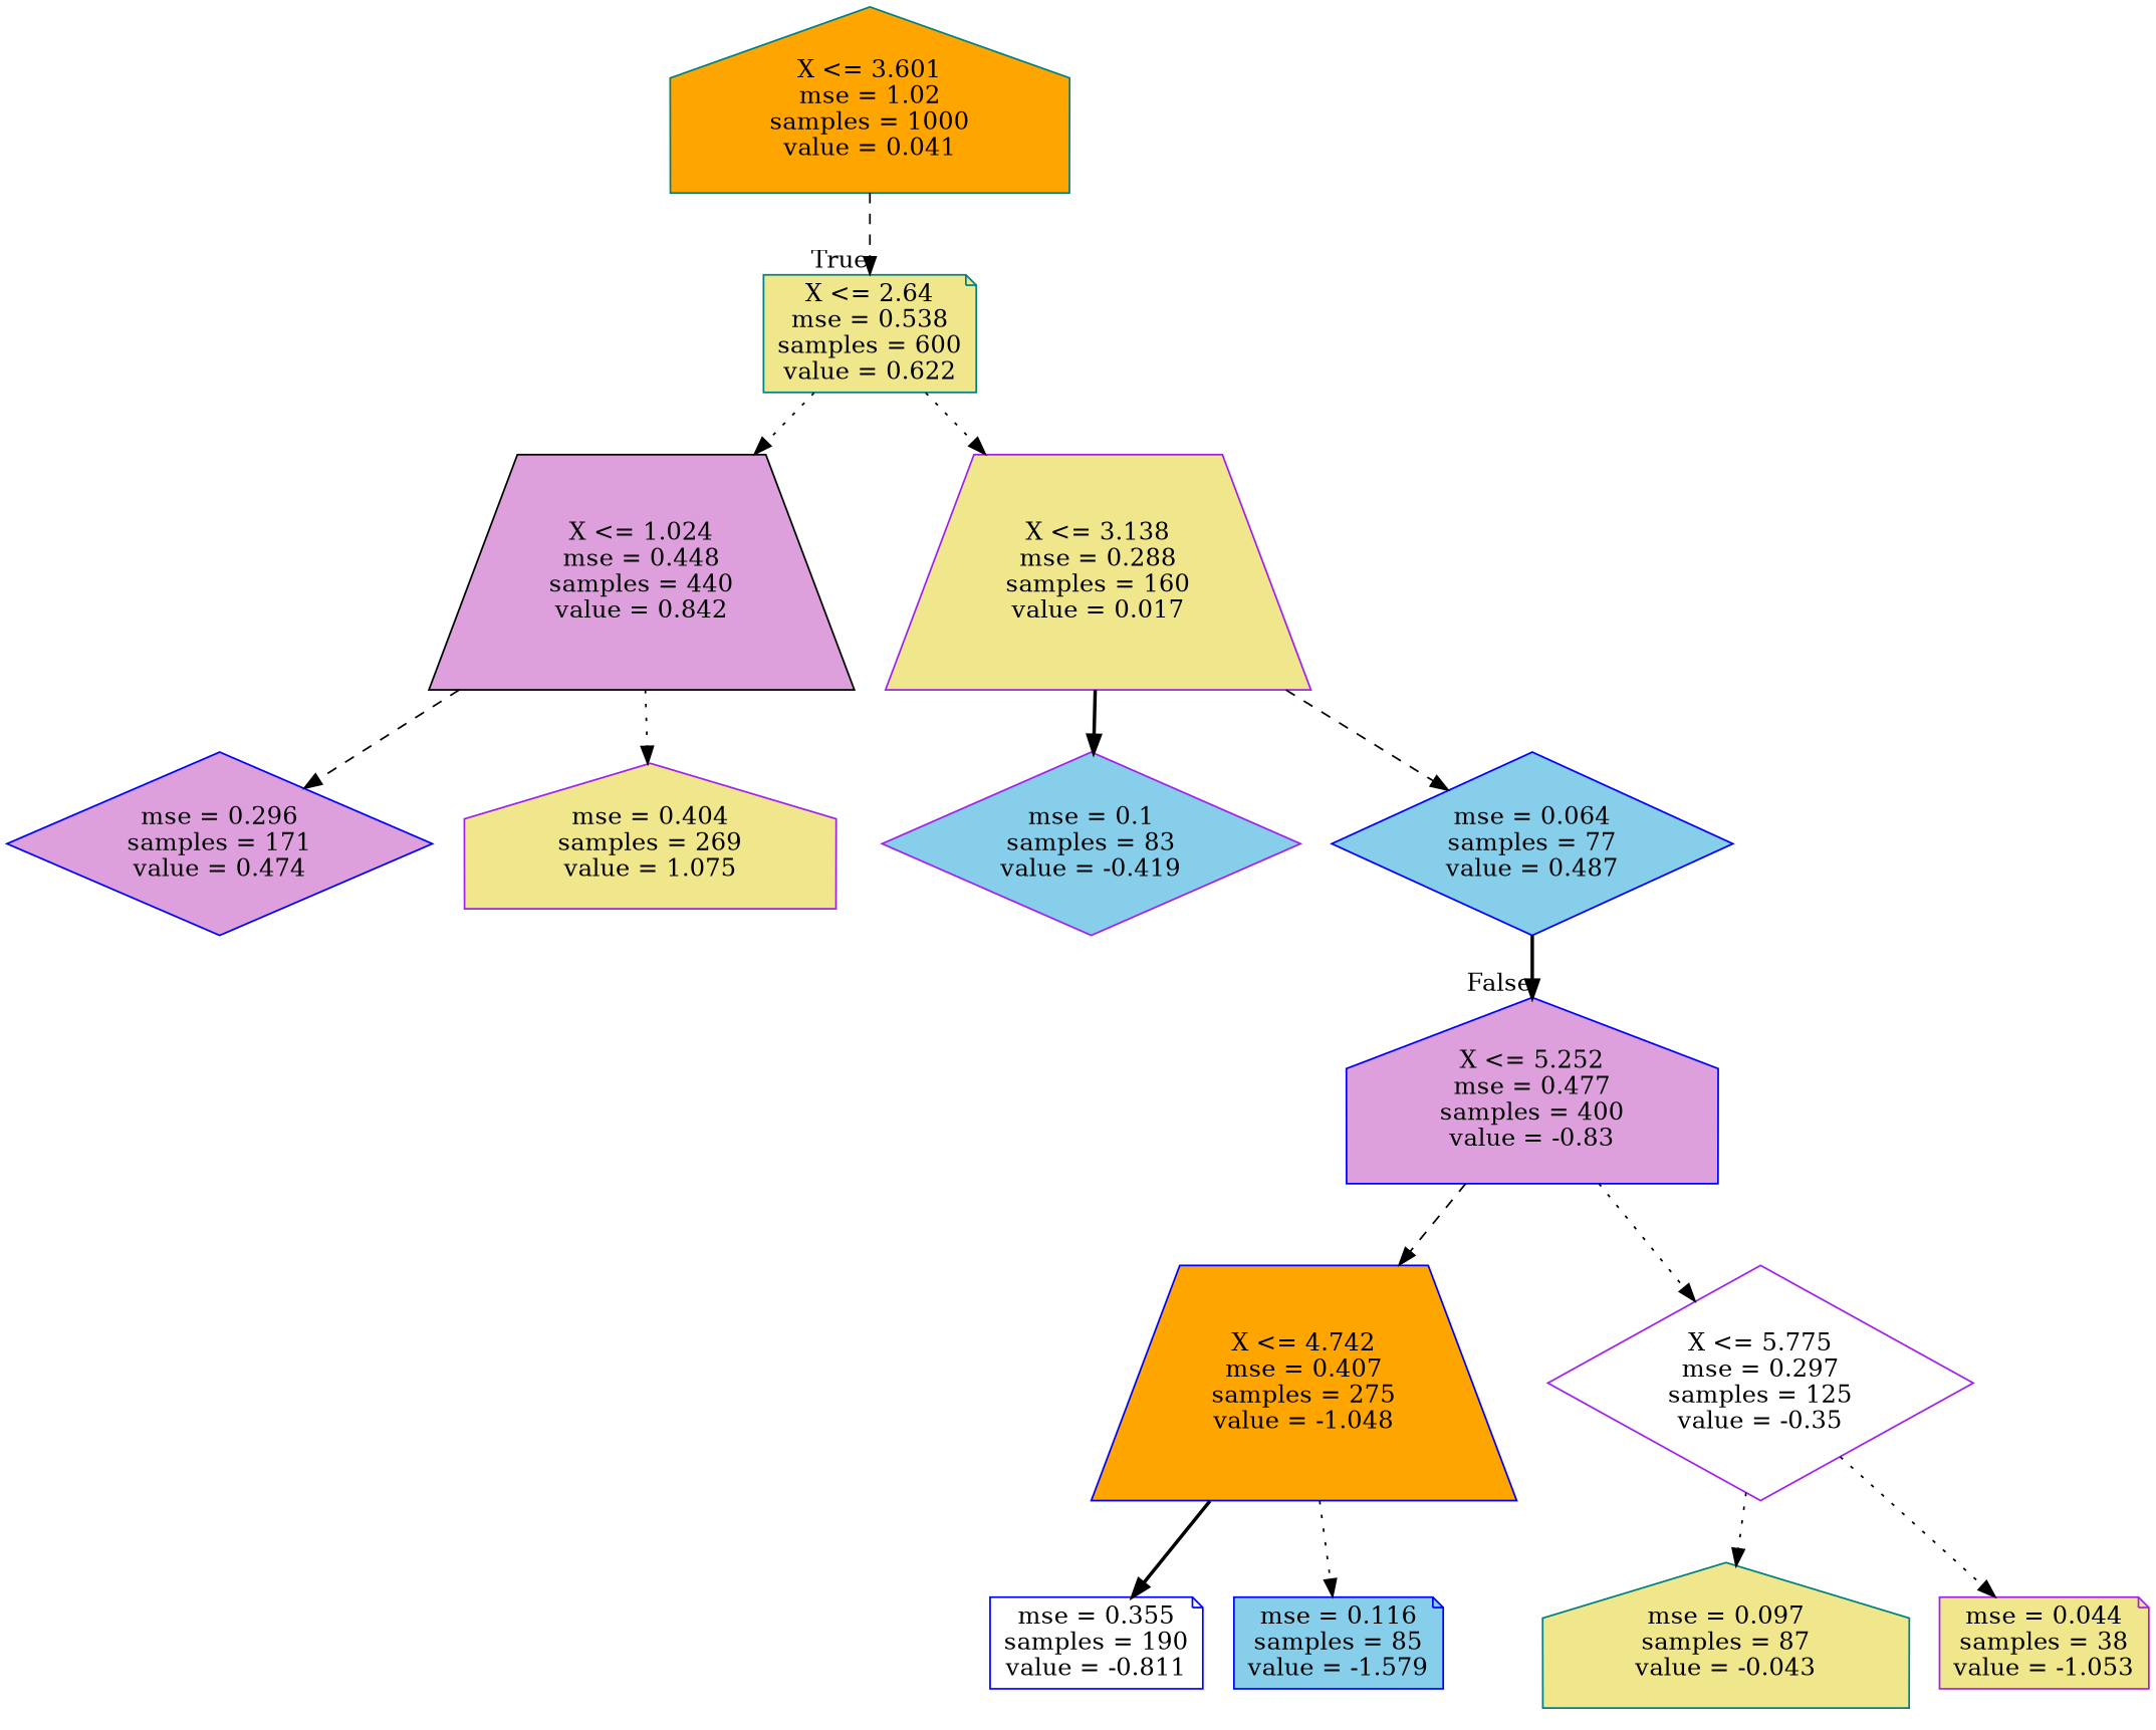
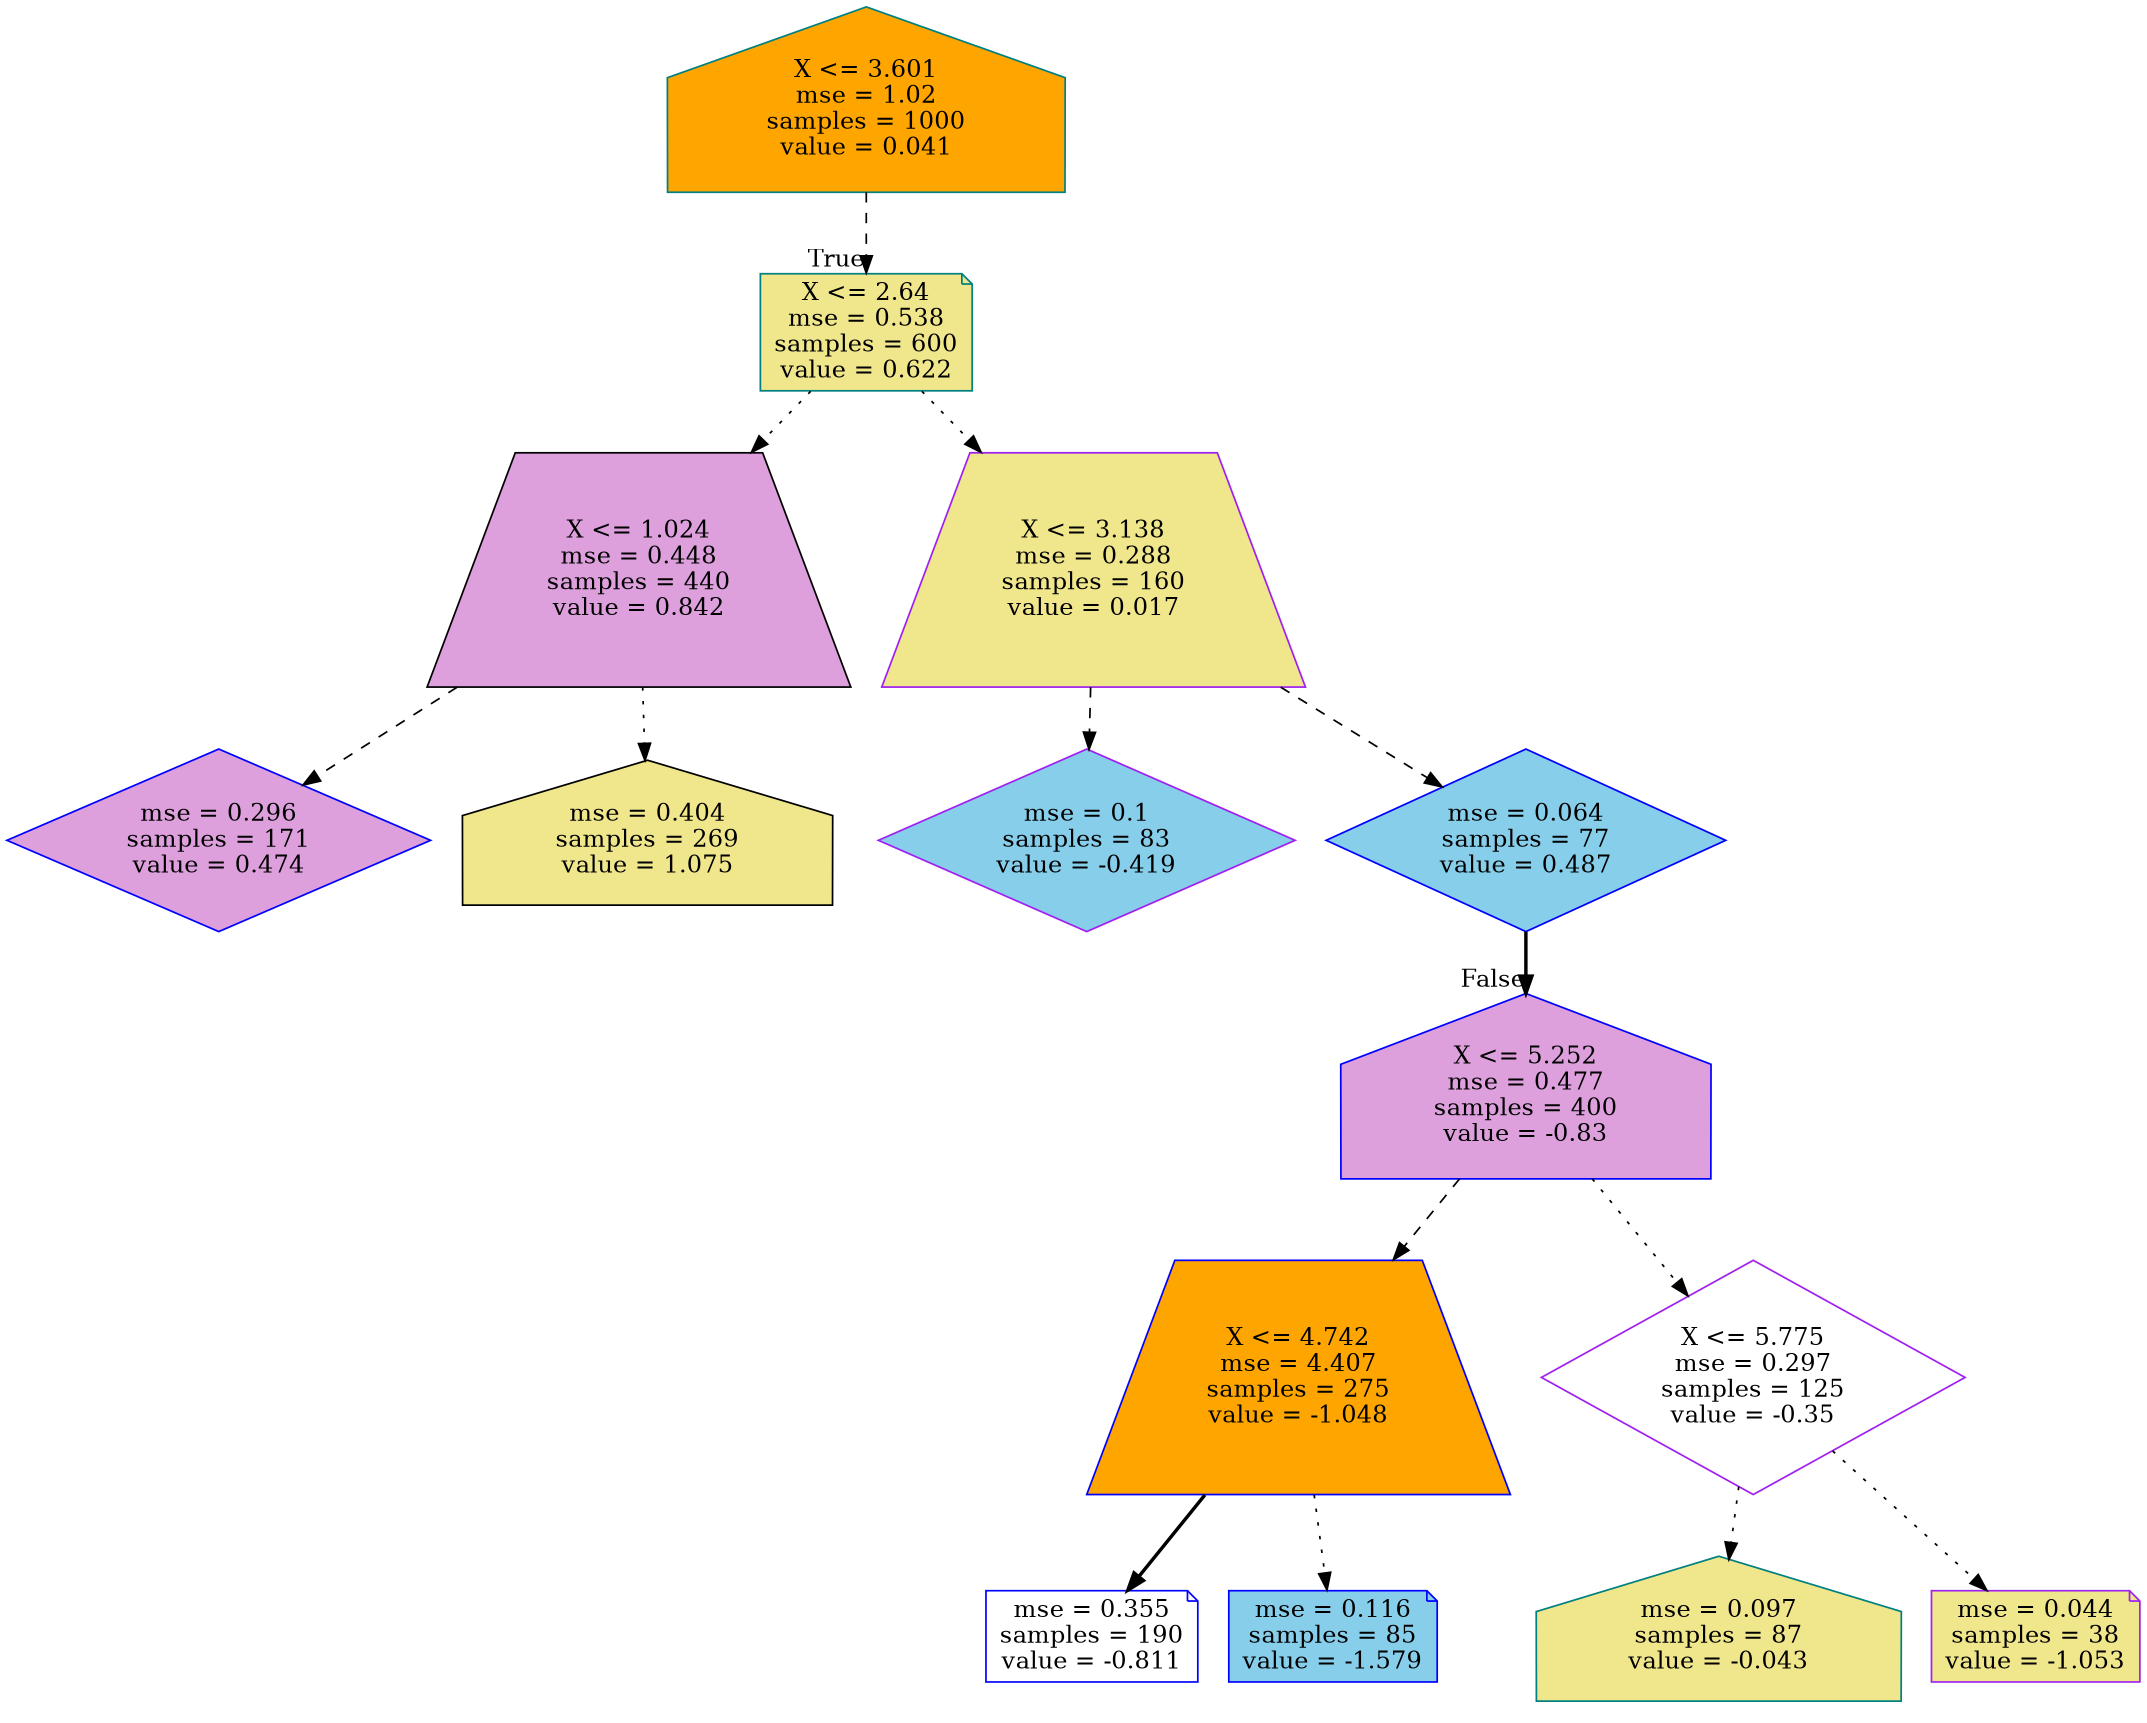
  digraph {
    node [color=blue fillcolor=khaki shape=house style=filled]
    edge [style=dotted]
    n1 [color=teal fillcolor=orange label="X <= 3.601\nmse = 1.02\nsamples = 1000\nvalue = 0.041"]
    n2 [color=teal label="X <= 2.64\nmse = 0.538\nsamples = 600\nvalue = 0.622" shape=note]
    n3 [color=black fillcolor=plum label="X <= 1.024\nmse = 0.448\nsamples = 440\nvalue = 0.842" shape=trapezium]
    n4 [color=purple label="X <= 3.138\nmse = 0.288\nsamples = 160\nvalue = 0.017" shape=trapezium]
    n5 [fillcolor=plum label="X <= 5.252\nmse = 0.477\nsamples = 400\nvalue = -0.83"]
-   n6 [fillcolor=orange label="X <= 4.742\nmse = 0.407\nsamples = 275\nvalue = -1.048" shape=trapezium]
+   n6 [fillcolor=orange label="X <= 4.742\nmse = 4.407\nsamples = 275\nvalue = -1.048" shape=trapezium]
    n7 [color=purple fillcolor=white label="X <= 5.775\nmse = 0.297\nsamples = 125\nvalue = -0.35" shape=diamond]
    n8 [fillcolor=plum label="mse = 0.296\nsamples = 171\nvalue = 0.474" shape=diamond]
-   n9 [color=purple label="mse = 0.404\nsamples = 269\nvalue = 1.075"]
+   n9 [color=black label="mse = 0.404\nsamples = 269\nvalue = 1.075"]
    n10 [color=purple fillcolor=skyblue label="mse = 0.1\nsamples = 83\nvalue = -0.419" shape=diamond]
    n11 [fillcolor=skyblue label="mse = 0.064\nsamples = 77\nvalue = 0.487" shape=diamond]
    n12 [fillcolor=white label="mse = 0.355\nsamples = 190\nvalue = -0.811" shape=note]
    n13 [fillcolor=skyblue label="mse = 0.116\nsamples = 85\nvalue = -1.579" shape=note]
    n14 [color=teal label="mse = 0.097\nsamples = 87\nvalue = -0.043"]
    n15 [color=purple label="mse = 0.044\nsamples = 38\nvalue = -1.053" shape=note]
    n1 -> n2 [headlabel=True labelangle=45 labeldistance=2.5 style=dashed]
    n2 -> n3
    n2 -> n4
    n3 -> n8 [style=dashed]
    n3 -> n9
-   n4 -> n10 [style=bold]
+   n4 -> n10 [style=dashed]
    n4 -> n11 [style=dashed]
    n5 -> n6 [style=dashed]
    n5 -> n7
    n6 -> n12 [style=bold]
    n6 -> n13
    n7 -> n14
    n7 -> n15
    n11 -> n5 [headlabel=False labelangle=-45 labeldistance=2.5 style=bold]
  }
